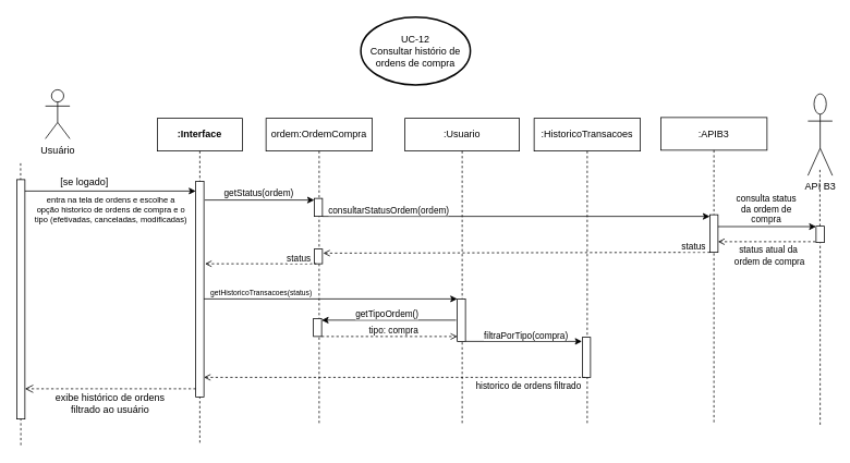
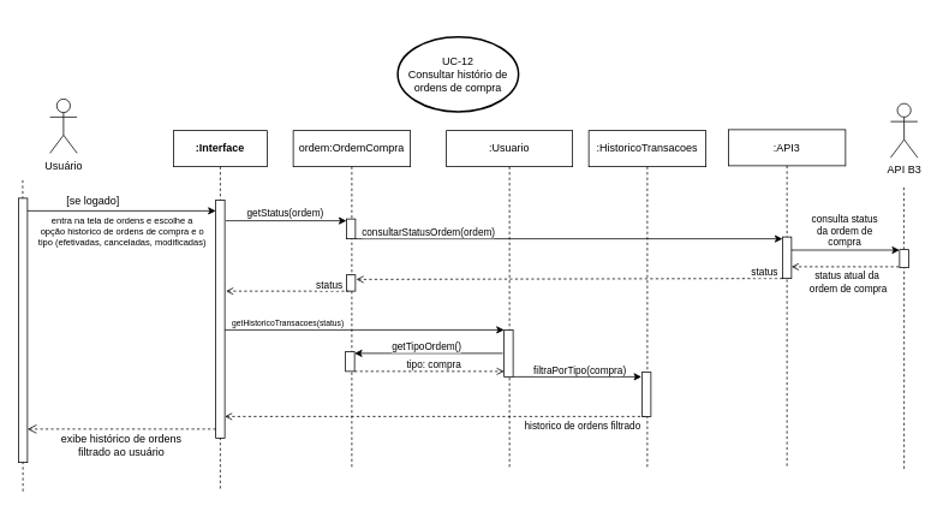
  <mxCell id="0" />
  <mxCell id="1" parent="0" />
  <mxCell id="2" value="Usuário" style="shape=umlActor;verticalLabelPosition=bottom;verticalAlign=top;html=1;" parent="1" vertex="1"><mxGeometry x="55" y="109" width="30" height="60" as="geometry" /></mxCell>
  <mxCell id="3" value="" style="endArrow=none;dashed=1;html=1;rounded=0;" parent="1" edge="1"><mxGeometry width="50" height="50" relative="1" as="geometry"><mxPoint x="25" y="544" as="sourcePoint" /><mxPoint x="24.72" y="199" as="targetPoint" /></mxGeometry></mxCell>
  <mxCell id="4" value="" style="html=1;points=[[0,0,0,0,5],[0,1,0,0,-5],[1,0,0,0,5],[1,1,0,0,-5]];perimeter=orthogonalPerimeter;outlineConnect=0;targetShapes=umlLifeline;portConstraint=eastwest;newEdgeStyle={&quot;curved&quot;:0,&quot;rounded&quot;:0};" parent="1" vertex="1"><mxGeometry x="20" y="219" width="10" height="293" as="geometry" /></mxCell>
  <mxCell id="5" value=":Usuario" style="shape=umlLifeline;perimeter=lifelinePerimeter;whiteSpace=wrap;html=1;container=1;dropTarget=0;collapsible=0;recursiveResize=0;outlineConnect=0;portConstraint=eastwest;newEdgeStyle={&quot;curved&quot;:0,&quot;rounded&quot;:0};" parent="1" vertex="1"><mxGeometry x="495" y="144" width="140" height="375" as="geometry" /></mxCell>
  <mxCell id="6" value="" style="html=1;points=[[0,0,0,0,5],[0,1,0,0,-5],[1,0,0,0,5],[1,1,0,0,-5]];perimeter=orthogonalPerimeter;outlineConnect=0;targetShapes=umlLifeline;portConstraint=eastwest;newEdgeStyle={&quot;curved&quot;:0,&quot;rounded&quot;:0};" parent="5" vertex="1"><mxGeometry x="64" y="221" width="10" height="52" as="geometry" /></mxCell>
  <mxCell id="7" value=":HistoricoTransacoes" style="shape=umlLifeline;perimeter=lifelinePerimeter;whiteSpace=wrap;html=1;container=1;dropTarget=0;collapsible=0;recursiveResize=0;outlineConnect=0;portConstraint=eastwest;newEdgeStyle={&quot;curved&quot;:0,&quot;rounded&quot;:0};" parent="1" vertex="1"><mxGeometry x="653" y="144" width="130" height="374" as="geometry" /></mxCell>
  <mxCell id="8" value="" style="html=1;points=[[0,0,0,0,5],[0,1,0,0,-5],[1,0,0,0,5],[1,1,0,0,-5]];perimeter=orthogonalPerimeter;outlineConnect=0;targetShapes=umlLifeline;portConstraint=eastwest;newEdgeStyle={&quot;curved&quot;:0,&quot;rounded&quot;:0};" parent="7" vertex="1"><mxGeometry x="59" y="268" width="10" height="49" as="geometry" /></mxCell>
  <mxCell id="9" value="ordem:OrdemCompra" style="shape=umlLifeline;perimeter=lifelinePerimeter;whiteSpace=wrap;html=1;container=1;dropTarget=0;collapsible=0;recursiveResize=0;outlineConnect=0;portConstraint=eastwest;newEdgeStyle={&quot;curved&quot;:0,&quot;rounded&quot;:0};" parent="1" vertex="1"><mxGeometry x="325" y="144" width="130" height="376" as="geometry" /></mxCell>
  <mxCell id="10" value="" style="html=1;points=[[0,0,0,0,5],[0,1,0,0,-5],[1,0,0,0,5],[1,1,0,0,-5]];perimeter=orthogonalPerimeter;outlineConnect=0;targetShapes=umlLifeline;portConstraint=eastwest;newEdgeStyle={&quot;curved&quot;:0,&quot;rounded&quot;:0};" parent="9" vertex="1"><mxGeometry x="58" y="245" width="10" height="22" as="geometry" /></mxCell>
  <mxCell id="11" value="" style="html=1;points=[[0,0,0,0,5],[0,1,0,0,-5],[1,0,0,0,5],[1,1,0,0,-5]];perimeter=orthogonalPerimeter;outlineConnect=0;targetShapes=umlLifeline;portConstraint=eastwest;newEdgeStyle={&quot;curved&quot;:0,&quot;rounded&quot;:0};" parent="9" vertex="1"><mxGeometry x="59" y="98" width="10" height="22" as="geometry" /></mxCell>
  <mxCell id="12" value="" style="html=1;points=[[0,0,0,0,5],[0,1,0,0,-5],[1,0,0,0,5],[1,1,0,0,-5]];perimeter=orthogonalPerimeter;outlineConnect=0;targetShapes=umlLifeline;portConstraint=eastwest;newEdgeStyle={&quot;curved&quot;:0,&quot;rounded&quot;:0};" parent="9" vertex="1"><mxGeometry x="59" y="160" width="10" height="18" as="geometry" /></mxCell>
  <mxCell id="13" value="" style="endArrow=none;html=1;rounded=0;endFill=0;startArrow=classic;startFill=1;" parent="1" source="10" edge="1"><mxGeometry width="50" height="50" relative="1" as="geometry"><mxPoint x="421" y="391" as="sourcePoint" /><mxPoint x="557.5" y="391" as="targetPoint" /></mxGeometry></mxCell>
  <mxCell id="14" value="getTipoOrdem()" style="edgeLabel;html=1;align=center;verticalAlign=middle;resizable=0;points=[];" parent="13" vertex="1" connectable="0"><mxGeometry x="0.153" relative="1" as="geometry"><mxPoint x="-16" y="-8" as="offset" /></mxGeometry></mxCell>
  <mxCell id="15" value="" style="endArrow=classic;html=1;rounded=0;" parent="1" edge="1"><mxGeometry width="50" height="50" relative="1" as="geometry"><mxPoint x="248" y="365" as="sourcePoint" /><mxPoint x="559" y="365" as="targetPoint" /></mxGeometry></mxCell>
  <mxCell id="16" value="getHistoricoTransacoes(status)" style="edgeLabel;html=1;align=center;verticalAlign=middle;resizable=0;points=[];fontSize=9;" parent="15" vertex="1" connectable="0"><mxGeometry x="-0.508" y="1" relative="1" as="geometry"><mxPoint x="-7" y="-7" as="offset" /></mxGeometry></mxCell>
  <mxCell id="17" value="" style="endArrow=classic;html=1;rounded=0;startArrow=none;startFill=0;endFill=1;" parent="1" edge="1"><mxGeometry width="50" height="50" relative="1" as="geometry"><mxPoint x="569" y="417" as="sourcePoint" /><mxPoint x="711.5" y="417" as="targetPoint" /></mxGeometry></mxCell>
  <mxCell id="18" value="filtraPorTipo(compra)" style="edgeLabel;html=1;align=center;verticalAlign=middle;resizable=0;points=[];" parent="17" vertex="1" connectable="0"><mxGeometry x="-0.129" y="-2" relative="1" as="geometry"><mxPoint x="11" y="-10" as="offset" /></mxGeometry></mxCell>
  <mxCell id="19" value="" style="endArrow=none;html=1;rounded=0;startArrow=open;startFill=0;endFill=0;dashed=1;" parent="1" source="26" edge="1"><mxGeometry width="50" height="50" relative="1" as="geometry"><mxPoint x="35" y="461" as="sourcePoint" /><mxPoint x="715" y="461" as="targetPoint" /></mxGeometry></mxCell>
  <mxCell id="20" value="historico de ordens filtrado" style="edgeLabel;html=1;align=center;verticalAlign=middle;resizable=0;points=[];" parent="19" vertex="1" connectable="0"><mxGeometry x="-0.356" y="2" relative="1" as="geometry"><mxPoint x="246" y="11" as="offset" /></mxGeometry></mxCell>
  <mxCell id="21" value="" style="endArrow=open;html=1;rounded=0;startArrow=none;startFill=0;endFill=0;dashed=1;" parent="1" edge="1"><mxGeometry width="50" height="50" relative="1" as="geometry"><mxPoint x="393" y="411" as="sourcePoint" /><mxPoint x="559" y="411" as="targetPoint" /></mxGeometry></mxCell>
  <mxCell id="22" value="tipo: compra" style="edgeLabel;html=1;align=center;verticalAlign=middle;resizable=0;points=[];" parent="21" vertex="1" connectable="0"><mxGeometry x="0.455" y="1" relative="1" as="geometry"><mxPoint x="-34" y="-8" as="offset" /></mxGeometry></mxCell>
  <mxCell id="23" value="[se logado]" style="text;html=1;align=center;verticalAlign=middle;whiteSpace=wrap;rounded=0;" parent="1" vertex="1"><mxGeometry x="63" y="207" width="80" height="30" as="geometry" /></mxCell>
- <mxCell id="24" value="UC-12&lt;div&gt;Consultar histório de ordens de compra&lt;/div&gt;" style="strokeWidth=2;html=1;shape=mxgraph.flowchart.start_1;whiteSpace=wrap;" parent="1" vertex="1"><mxGeometry x="441" y="20" width="134" height="83" as="geometry" /></mxCell>
+ <mxCell id="24" value="UC-12&lt;div&gt;Consultar histório de ordens de compra&lt;/div&gt;" style="strokeWidth=2;html=1;shape=mxgraph.flowchart.start_1;whiteSpace=wrap;" parent="1" vertex="1"><mxGeometry x="441" y="40" width="134" height="83" as="geometry" /></mxCell>
  <mxCell id="25" value="&lt;b&gt;:Interface&lt;/b&gt;" style="shape=umlLifeline;perimeter=lifelinePerimeter;whiteSpace=wrap;html=1;container=0;dropTarget=0;collapsible=0;recursiveResize=0;outlineConnect=0;portConstraint=eastwest;newEdgeStyle={&quot;edgeStyle&quot;:&quot;elbowEdgeStyle&quot;,&quot;elbow&quot;:&quot;vertical&quot;,&quot;curved&quot;:0,&quot;rounded&quot;:0};" parent="1" vertex="1"><mxGeometry x="192" y="144" width="104" height="399" as="geometry" /></mxCell>
  <mxCell id="26" value="" style="html=1;points=[];perimeter=orthogonalPerimeter;outlineConnect=0;targetShapes=umlLifeline;portConstraint=eastwest;newEdgeStyle={&quot;edgeStyle&quot;:&quot;elbowEdgeStyle&quot;,&quot;elbow&quot;:&quot;vertical&quot;,&quot;curved&quot;:0,&quot;rounded&quot;:0};" parent="25" vertex="1"><mxGeometry x="47" y="77" width="10" height="264" as="geometry" /></mxCell>
  <mxCell id="27" value="" style="endArrow=classic;html=1;rounded=0;" parent="1" target="26" edge="1"><mxGeometry width="50" height="50" relative="1" as="geometry"><mxPoint x="30" y="233" as="sourcePoint" /><mxPoint x="202" y="232" as="targetPoint" /></mxGeometry></mxCell>
  <mxCell id="28" value="entra na tela de ordens e escolhe a&lt;div style=&quot;font-size: 10px;&quot;&gt;opção historico de ordens de compra e o&lt;/div&gt;&lt;div style=&quot;font-size: 10px;&quot;&gt;tipo (efetivadas, canceladas, modificadas)&lt;/div&gt;" style="edgeLabel;html=1;align=center;verticalAlign=middle;resizable=0;points=[];fontSize=10;" parent="27" vertex="1" connectable="0"><mxGeometry x="-0.508" y="1" relative="1" as="geometry"><mxPoint x="53" y="23" as="offset" /></mxGeometry></mxCell>
- <mxCell id="29" value=":APIB3" style="shape=umlLifeline;perimeter=lifelinePerimeter;whiteSpace=wrap;html=1;container=1;dropTarget=0;collapsible=0;recursiveResize=0;outlineConnect=0;portConstraint=eastwest;newEdgeStyle={&quot;curved&quot;:0,&quot;rounded&quot;:0};" parent="1" vertex="1"><mxGeometry x="808" y="143" width="130" height="373" as="geometry" /></mxCell>
+ <mxCell id="29" value=":API3" style="shape=umlLifeline;perimeter=lifelinePerimeter;whiteSpace=wrap;html=1;container=1;dropTarget=0;collapsible=0;recursiveResize=0;outlineConnect=0;portConstraint=eastwest;newEdgeStyle={&quot;curved&quot;:0,&quot;rounded&quot;:0};" parent="1" vertex="1"><mxGeometry x="808" y="143" width="130" height="373" as="geometry" /></mxCell>
  <mxCell id="30" value="" style="html=1;points=[[0,0,0,0,5],[0,1,0,0,-5],[1,0,0,0,5],[1,1,0,0,-5]];perimeter=orthogonalPerimeter;outlineConnect=0;targetShapes=umlLifeline;portConstraint=eastwest;newEdgeStyle={&quot;curved&quot;:0,&quot;rounded&quot;:0};" parent="29" vertex="1"><mxGeometry x="60" y="119" width="10" height="46" as="geometry" /></mxCell>
- <mxCell id="31" value="API B3" style="shape=umlActor;verticalLabelPosition=bottom;verticalAlign=top;html=1;" parent="1" vertex="1"><mxGeometry x="988" y="114" width="30" height="100" as="geometry" /></mxCell>
+ <mxCell id="31" value="API B3" style="shape=umlActor;verticalLabelPosition=bottom;verticalAlign=top;html=1;" parent="1" vertex="1"><mxGeometry x="988" y="114" width="30" height="60" as="geometry" /></mxCell>
  <mxCell id="32" value="" style="endArrow=none;dashed=1;html=1;rounded=0;" parent="1" source="34" edge="1"><mxGeometry width="50" height="50" relative="1" as="geometry"><mxPoint x="1002.99" y="484" as="sourcePoint" /><mxPoint x="1002.71" y="204" as="targetPoint" /></mxGeometry></mxCell>
  <mxCell id="33" value="" style="endArrow=none;dashed=1;html=1;rounded=0;" parent="1" target="34" edge="1"><mxGeometry width="50" height="50" relative="1" as="geometry"><mxPoint x="1003" y="519" as="sourcePoint" /><mxPoint x="1002.71" y="204" as="targetPoint" /></mxGeometry></mxCell>
  <mxCell id="34" value="" style="html=1;points=[[0,0,0,0,5],[0,1,0,0,-5],[1,0,0,0,5],[1,1,0,0,-5]];perimeter=orthogonalPerimeter;outlineConnect=0;targetShapes=umlLifeline;portConstraint=eastwest;newEdgeStyle={&quot;curved&quot;:0,&quot;rounded&quot;:0};" parent="1" vertex="1"><mxGeometry x="998" y="276" width="10" height="20" as="geometry" /></mxCell>
  <mxCell id="35" value="" style="endArrow=classic;html=1;rounded=0;" parent="1" edge="1"><mxGeometry width="50" height="50" relative="1" as="geometry"><mxPoint x="878" y="276.5" as="sourcePoint" /><mxPoint x="998" y="276.5" as="targetPoint" /></mxGeometry></mxCell>
  <mxCell id="36" value="consulta status&lt;div&gt;da ordem de&lt;/div&gt;&lt;div&gt;compra&lt;/div&gt;" style="edgeLabel;html=1;align=center;verticalAlign=middle;resizable=0;points=[];" parent="35" vertex="1" connectable="0"><mxGeometry x="0.12" relative="1" as="geometry"><mxPoint x="-9" y="-22" as="offset" /></mxGeometry></mxCell>
  <mxCell id="37" value="" style="endArrow=none;html=1;rounded=0;startArrow=open;startFill=0;endFill=0;dashed=1;" parent="1" edge="1"><mxGeometry width="50" height="50" relative="1" as="geometry"><mxPoint x="878" y="295" as="sourcePoint" /><mxPoint x="998" y="295" as="targetPoint" /></mxGeometry></mxCell>
  <mxCell id="38" value="status atual da&amp;nbsp;&lt;div&gt;ordem de compra&lt;/div&gt;" style="edgeLabel;html=1;align=center;verticalAlign=middle;resizable=0;points=[];" parent="37" vertex="1" connectable="0"><mxGeometry x="0.12" relative="1" as="geometry"><mxPoint x="-5" y="16" as="offset" /></mxGeometry></mxCell>
  <mxCell id="39" value="" style="endArrow=classic;html=1;rounded=0;" parent="1" target="11" edge="1"><mxGeometry width="50" height="50" relative="1" as="geometry"><mxPoint x="250" y="244" as="sourcePoint" /><mxPoint x="374" y="244" as="targetPoint" /></mxGeometry></mxCell>
  <mxCell id="40" value="getStatus(ordem)" style="edgeLabel;html=1;align=center;verticalAlign=middle;resizable=0;points=[];" parent="39" vertex="1" connectable="0"><mxGeometry x="0.153" relative="1" as="geometry"><mxPoint x="-12" y="-9" as="offset" /></mxGeometry></mxCell>
  <mxCell id="41" value="" style="endArrow=classic;html=1;rounded=0;" parent="1" target="30" edge="1"><mxGeometry width="50" height="50" relative="1" as="geometry"><mxPoint x="394" y="264" as="sourcePoint" /><mxPoint x="567" y="264" as="targetPoint" /></mxGeometry></mxCell>
  <mxCell id="42" value="consultarStatusOrdem(ordem)" style="edgeLabel;html=1;align=center;verticalAlign=middle;resizable=0;points=[];" parent="41" vertex="1" connectable="0"><mxGeometry x="-0.508" y="1" relative="1" as="geometry"><mxPoint x="-37" y="-7" as="offset" /></mxGeometry></mxCell>
  <mxCell id="43" value="" style="endArrow=none;html=1;rounded=0;startArrow=open;startFill=0;endFill=0;dashed=1;" parent="1" edge="1"><mxGeometry width="50" height="50" relative="1" as="geometry"><mxPoint x="395" y="309" as="sourcePoint" /><mxPoint x="870.5" y="308" as="targetPoint" /></mxGeometry></mxCell>
  <mxCell id="44" value="status" style="edgeLabel;html=1;align=center;verticalAlign=middle;resizable=0;points=[];" parent="43" vertex="1" connectable="0"><mxGeometry x="-0.356" y="2" relative="1" as="geometry"><mxPoint x="300" y="-6" as="offset" /></mxGeometry></mxCell>
  <mxCell id="45" value="" style="endArrow=none;html=1;rounded=0;startArrow=open;startFill=0;endFill=0;dashed=1;" parent="1" edge="1"><mxGeometry width="50" height="50" relative="1" as="geometry"><mxPoint x="250.333" y="322" as="sourcePoint" /><mxPoint x="386.5" y="322" as="targetPoint" /></mxGeometry></mxCell>
  <mxCell id="46" value="status" style="edgeLabel;html=1;align=center;verticalAlign=middle;resizable=0;points=[];" parent="45" vertex="1" connectable="0"><mxGeometry x="-0.356" y="2" relative="1" as="geometry"><mxPoint x="70" y="-6" as="offset" /></mxGeometry></mxCell>
  <mxCell id="47" value="" style="endArrow=open;html=1;rounded=0;fontSize=12;startSize=8;endSize=8;curved=1;endFill=0;dashed=1;" parent="1" target="4" edge="1"><mxGeometry width="50" height="50" relative="1" as="geometry"><mxPoint x="239" y="475" as="sourcePoint" /><mxPoint x="289" y="425" as="targetPoint" /></mxGeometry></mxCell>
  <mxCell id="48" value="exibe histórico de ordens&lt;div&gt;filtrado ao usuário&lt;/div&gt;" style="edgeLabel;html=1;align=center;verticalAlign=middle;resizable=0;points=[];fontSize=12;" parent="47" vertex="1" connectable="0"><mxGeometry x="0.085" y="-1" relative="1" as="geometry"><mxPoint x="7" y="18" as="offset" /></mxGeometry></mxCell>
